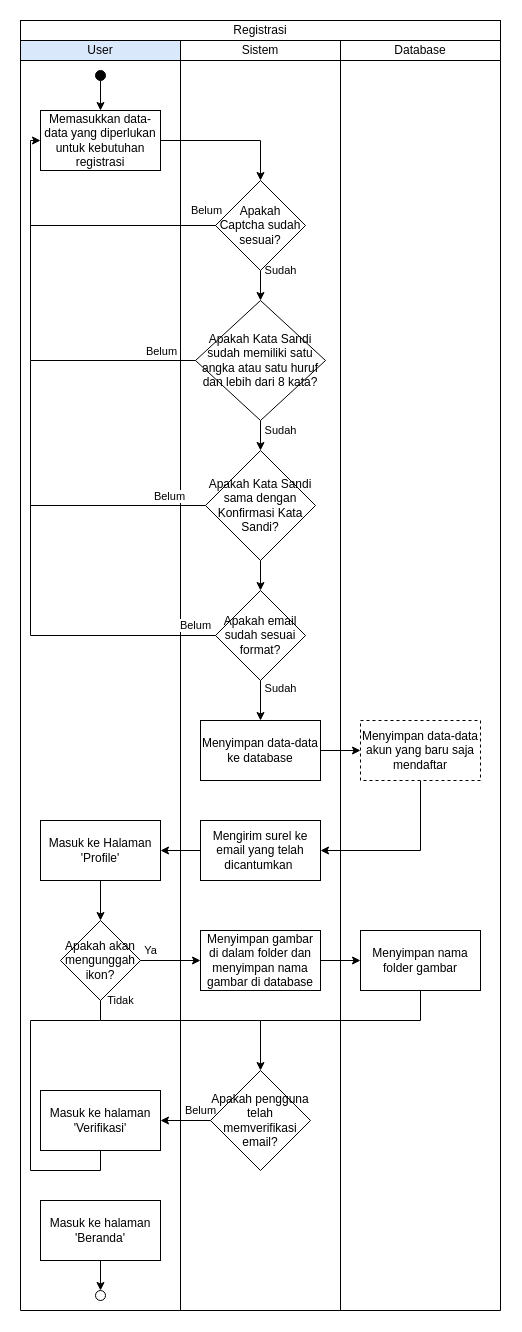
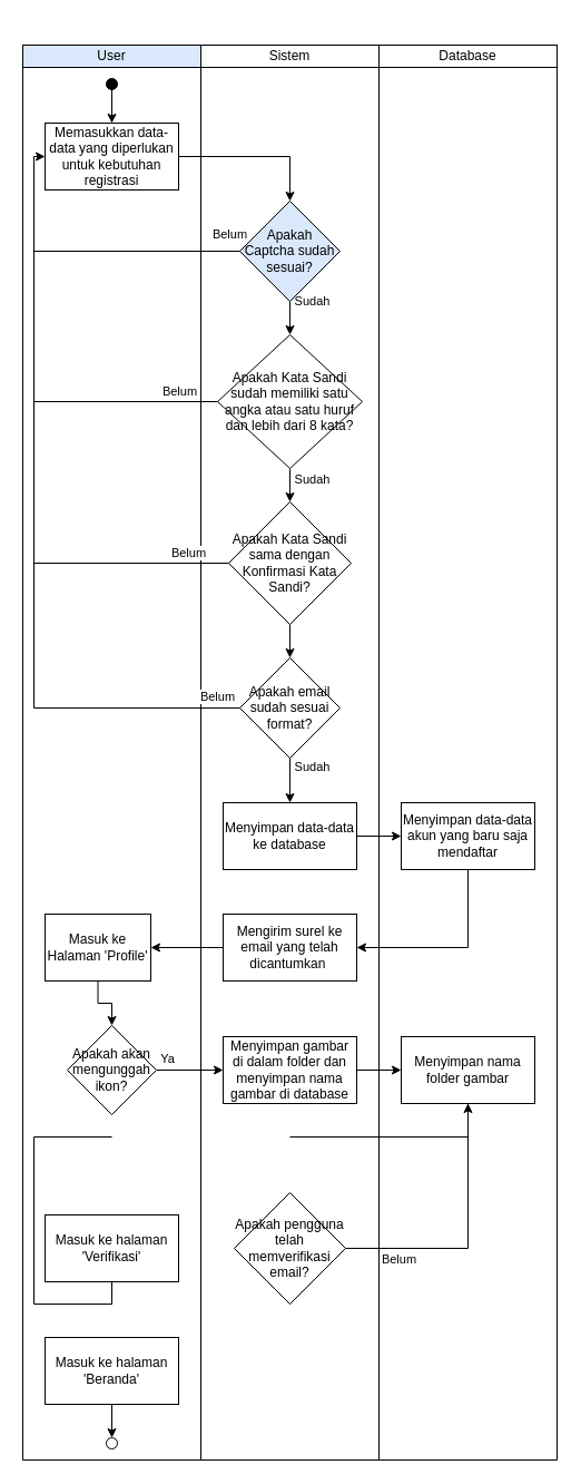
  <mxCell id="0" />
  <mxCell id="1" parent="0" />
  <mxCell id="2" value="User" style="rounded=0;whiteSpace=wrap;html=1;fillColor=#dae8fc;" parent="1" vertex="1"><mxGeometry y="40" width="160" height="20" as="geometry" x="20" /></mxCell>
  <mxCell id="3" value="Sistem" style="rounded=0;whiteSpace=wrap;html=1;" parent="1" vertex="1"><mxGeometry x="180" y="40" width="160" height="20" as="geometry" /></mxCell>
  <mxCell id="4" value="Database" style="rounded=0;whiteSpace=wrap;html=1;" parent="1" vertex="1"><mxGeometry x="340" y="40" width="160" height="20" as="geometry" /></mxCell>
- <mxCell id="5" value="Registrasi" style="rounded=0;whiteSpace=wrap;html=1;" parent="1" vertex="1"><mxGeometry y="20" width="480" height="20" as="geometry" x="20" /></mxCell>
  <mxCell id="6" value="" style="endArrow=none;html=1;rounded=0;entryX=0;entryY=1;entryDx=0;entryDy=0;" parent="1" target="2" edge="1"><mxGeometry width="50" height="50" relative="1" as="geometry"><mxPoint y="1310" as="sourcePoint" x="20" /><mxPoint x="30" y="70" as="targetPoint" /></mxGeometry></mxCell>
  <mxCell id="7" value="" style="endArrow=none;html=1;rounded=0;" parent="1" edge="1"><mxGeometry width="50" height="50" relative="1" as="geometry"><mxPoint x="180" y="1310" as="sourcePoint" /><mxPoint x="180" y="60" as="targetPoint" /></mxGeometry></mxCell>
  <mxCell id="8" value="" style="endArrow=none;html=1;rounded=0;entryX=0;entryY=1;entryDx=0;entryDy=0;" parent="1" edge="1"><mxGeometry width="50" height="50" relative="1" as="geometry"><mxPoint x="340" y="1310" as="sourcePoint" /><mxPoint x="340" y="60" as="targetPoint" /></mxGeometry></mxCell>
  <mxCell id="9" value="" style="endArrow=none;html=1;rounded=0;entryX=0;entryY=1;entryDx=0;entryDy=0;" parent="1" edge="1"><mxGeometry width="50" height="50" relative="1" as="geometry"><mxPoint x="500" y="1310" as="sourcePoint" /><mxPoint x="500" y="60" as="targetPoint" /></mxGeometry></mxCell>
  <mxCell id="10" style="edgeStyle=orthogonalEdgeStyle;rounded=0;orthogonalLoop=1;jettySize=auto;html=1;entryX=0.5;entryY=0;entryDx=0;entryDy=0;" parent="1" source="11" target="13" edge="1"><mxGeometry relative="1" as="geometry" /></mxCell>
  <mxCell id="11" value="" style="ellipse;whiteSpace=wrap;html=1;aspect=fixed;fillColor=#000000;" parent="1" vertex="1"><mxGeometry x="95" y="70" width="10" height="10" as="geometry" /></mxCell>
  <mxCell id="12" style="edgeStyle=orthogonalEdgeStyle;rounded=0;orthogonalLoop=1;jettySize=auto;html=1;entryX=0.5;entryY=0;entryDx=0;entryDy=0;" parent="1" source="13" target="16" edge="1"><mxGeometry relative="1" as="geometry"><mxPoint x="200" y="140" as="targetPoint" /></mxGeometry></mxCell>
  <mxCell id="13" value="Memasukkan data-data yang diperlukan untuk kebutuhan registrasi" style="rounded=0;whiteSpace=wrap;html=1;fillColor=#FFFFFF;" parent="1" vertex="1"><mxGeometry x="40" y="110" width="120" height="60" as="geometry" /></mxCell>
  <mxCell id="14" value="Belum" style="edgeStyle=orthogonalEdgeStyle;rounded=0;orthogonalLoop=1;jettySize=auto;html=1;entryX=0;entryY=0.5;entryDx=0;entryDy=0;" parent="1" target="13" edge="1"><mxGeometry x="-0.9" y="-15" relative="1" as="geometry"><mxPoint x="160" y="245" as="targetPoint" /><Array as="points"><mxPoint x="30" y="225" /><mxPoint x="30" y="140" /></Array><mxPoint as="offset" /><mxPoint x="220" y="225" as="sourcePoint" /></mxGeometry></mxCell>
  <mxCell id="15" value="Sudah" style="edgeStyle=orthogonalEdgeStyle;rounded=0;orthogonalLoop=1;jettySize=auto;html=1;entryX=0.5;entryY=0;entryDx=0;entryDy=0;" edge="1" parent="1" source="16" target="41"><mxGeometry x="-1" y="20" relative="1" as="geometry"><mxPoint as="offset" /></mxGeometry></mxCell>
- <mxCell id="16" value="Apakah Captcha sudah sesuai?" style="rhombus;whiteSpace=wrap;html=1;fillColor=#FFFFFF;" parent="1" vertex="1"><mxGeometry x="215" y="180" width="90" height="90" as="geometry" /></mxCell>
+ <mxCell id="16" value="Apakah Captcha sudah sesuai?" style="rhombus;whiteSpace=wrap;html=1;fillColor=#dae8fc;" parent="1" vertex="1"><mxGeometry x="215" y="180" width="90" height="90" as="geometry" /></mxCell>
  <mxCell id="17" style="edgeStyle=orthogonalEdgeStyle;rounded=0;orthogonalLoop=1;jettySize=auto;html=1;entryX=1;entryY=0.5;entryDx=0;entryDy=0;" parent="1" source="18" target="20" edge="1"><mxGeometry relative="1" as="geometry" /></mxCell>
  <mxCell id="18" value="Mengirim surel ke email yang telah dicantumkan&amp;nbsp;" style="rounded=0;whiteSpace=wrap;html=1;fillColor=#FFFFFF;" parent="1" vertex="1"><mxGeometry x="200" y="820" width="120" height="60" as="geometry" /></mxCell>
  <mxCell id="19" style="edgeStyle=orthogonalEdgeStyle;rounded=0;orthogonalLoop=1;jettySize=auto;html=1;entryX=0.5;entryY=0;entryDx=0;entryDy=0;" parent="1" source="20" target="23" edge="1"><mxGeometry relative="1" as="geometry" /></mxCell>
- <mxCell id="20" value="Masuk ke Halaman 'Profile'" style="rounded=0;whiteSpace=wrap;html=1;fillColor=#FFFFFF;" parent="1" vertex="1"><mxGeometry x="40" y="820" width="120" height="60" as="geometry" /></mxCell>
+ <mxCell id="20" value="Masuk ke Halaman 'Profile'" style="rounded=0;whiteSpace=wrap;html=1;fillColor=#FFFFFF;" parent="1" vertex="1"><mxGeometry x="40" y="820" width="95" height="60" as="geometry" /></mxCell>
  <mxCell id="21" value="Ya" style="edgeStyle=orthogonalEdgeStyle;rounded=0;orthogonalLoop=1;jettySize=auto;html=1;entryX=0;entryY=0.5;entryDx=0;entryDy=0;" parent="1" source="23" target="26" edge="1"><mxGeometry x="-0.667" y="10" relative="1" as="geometry"><mxPoint as="offset" /></mxGeometry></mxCell>
- <mxCell id="22" value="Tidak" style="edgeStyle=orthogonalEdgeStyle;rounded=0;orthogonalLoop=1;jettySize=auto;html=1;entryX=0.5;entryY=0;entryDx=0;entryDy=0;" parent="1" source="23" target="28" edge="1"><mxGeometry x="-0.652" y="20" relative="1" as="geometry"><Array as="points"><mxPoint x="100" y="1020" /><mxPoint x="260" y="1020" /></Array><mxPoint as="offset" /></mxGeometry></mxCell>
  <mxCell id="23" value="Apakah akan mengunggah ikon?" style="rhombus;whiteSpace=wrap;html=1;fillColor=#FFFFFF;" parent="1" vertex="1"><mxGeometry x="60" y="920" width="80" height="80" as="geometry" /></mxCell>
  <mxCell id="24" value="Menyimpan nama folder gambar" style="rounded=0;whiteSpace=wrap;html=1;fillColor=#FFFFFF;" parent="1" vertex="1"><mxGeometry x="360" y="930" width="120" height="60" as="geometry" /></mxCell>
  <mxCell id="25" style="edgeStyle=orthogonalEdgeStyle;rounded=0;orthogonalLoop=1;jettySize=auto;html=1;entryX=0;entryY=0.5;entryDx=0;entryDy=0;" parent="1" source="26" target="24" edge="1"><mxGeometry relative="1" as="geometry" /></mxCell>
  <mxCell id="26" value="Menyimpan gambar di dalam folder dan menyimpan nama gambar di database" style="rounded=0;whiteSpace=wrap;html=1;fillColor=#FFFFFF;" parent="1" vertex="1"><mxGeometry x="200" y="930" width="120" height="60" as="geometry" /></mxCell>
- <mxCell id="27" value="Belum" style="edgeStyle=orthogonalEdgeStyle;rounded=0;orthogonalLoop=1;jettySize=auto;html=1;entryX=1;entryY=0.5;entryDx=0;entryDy=0;" parent="1" source="28" target="30" edge="1"><mxGeometry x="-0.6" y="-10" relative="1" as="geometry"><mxPoint as="offset" /></mxGeometry></mxCell>
+ <mxCell id="27" value="Belum" style="edgeStyle=orthogonalEdgeStyle;rounded=0;orthogonalLoop=1;jettySize=auto;html=1;" parent="1" source="28" target="24" edge="1"><mxGeometry x="-0.6" y="-10" relative="1" as="geometry"><mxPoint as="offset" /></mxGeometry></mxCell>
  <mxCell id="28" value="Apakah pengguna telah memverifikasi email?" style="rhombus;whiteSpace=wrap;html=1;fillColor=#FFFFFF;" parent="1" vertex="1"><mxGeometry x="210" y="1070" width="100" height="100" as="geometry" /></mxCell>
  <mxCell id="29" value="" style="endArrow=none;html=1;rounded=0;entryX=0.5;entryY=1;entryDx=0;entryDy=0;" parent="1" target="24" edge="1"><mxGeometry width="50" height="50" relative="1" as="geometry"><mxPoint x="260" y="1020" as="sourcePoint" /><mxPoint x="420" y="1000" as="targetPoint" /><Array as="points"><mxPoint x="420" y="1020" /></Array></mxGeometry></mxCell>
  <mxCell id="30" value="Masuk ke halaman 'Verifikasi'" style="rounded=0;whiteSpace=wrap;html=1;fillColor=#FFFFFF;" parent="1" vertex="1"><mxGeometry x="40" y="1090" width="120" height="60" as="geometry" /></mxCell>
  <mxCell id="31" value="" style="endArrow=none;html=1;rounded=0;" parent="1" edge="1"><mxGeometry width="50" height="50" relative="1" as="geometry"><mxPoint x="100" y="1020" as="sourcePoint" /><mxPoint x="100" y="1150" as="targetPoint" /><Array as="points"><mxPoint x="30" y="1020" /><mxPoint x="30" y="1170" /><mxPoint x="100" y="1170" /></Array></mxGeometry></mxCell>
  <mxCell id="32" style="edgeStyle=orthogonalEdgeStyle;rounded=0;orthogonalLoop=1;jettySize=auto;html=1;entryX=0.5;entryY=0;entryDx=0;entryDy=0;" parent="1" source="33" target="34" edge="1"><mxGeometry relative="1" as="geometry" /></mxCell>
  <mxCell id="33" value="Masuk ke halaman 'Beranda'" style="rounded=0;whiteSpace=wrap;html=1;fillColor=#FFFFFF;" parent="1" vertex="1"><mxGeometry x="40" y="1200" width="120" height="60" as="geometry" /></mxCell>
  <mxCell id="34" value="" style="ellipse;whiteSpace=wrap;html=1;aspect=fixed;fillColor=#FFFFFF;" parent="1" vertex="1"><mxGeometry x="95" y="1290" width="10" height="10" as="geometry" /></mxCell>
  <mxCell id="35" value="" style="endArrow=none;html=1;rounded=0;" parent="1" edge="1"><mxGeometry width="50" height="50" relative="1" as="geometry"><mxPoint y="1310" as="sourcePoint" x="20" /><mxPoint x="500" y="1310" as="targetPoint" /></mxGeometry></mxCell>
  <mxCell id="36" style="edgeStyle=orthogonalEdgeStyle;rounded=0;orthogonalLoop=1;jettySize=auto;html=1;entryX=1;entryY=0.5;entryDx=0;entryDy=0;" parent="1" source="37" target="18" edge="1"><mxGeometry relative="1" as="geometry"><Array as="points"><mxPoint x="420" y="850" /></Array></mxGeometry></mxCell>
- <mxCell id="37" value="Menyimpan data-data akun yang baru saja mendaftar" style="rounded=0;whiteSpace=wrap;html=1;fillColor=#FFFFFF;dashed=1;" parent="1" vertex="1"><mxGeometry x="360" y="720" width="120" height="60" as="geometry" /></mxCell>
+ <mxCell id="37" value="Menyimpan data-data akun yang baru saja mendaftar" style="rounded=0;whiteSpace=wrap;html=1;fillColor=#FFFFFF;" parent="1" vertex="1"><mxGeometry x="360" y="720" width="120" height="60" as="geometry" /></mxCell>
  <mxCell id="38" style="edgeStyle=orthogonalEdgeStyle;rounded=0;orthogonalLoop=1;jettySize=auto;html=1;entryX=0;entryY=0.5;entryDx=0;entryDy=0;" parent="1" source="39" target="37" edge="1"><mxGeometry relative="1" as="geometry" /></mxCell>
  <mxCell id="39" value="Menyimpan data-data ke database" style="rounded=0;whiteSpace=wrap;html=1;fillColor=#FFFFFF;" parent="1" vertex="1"><mxGeometry x="200" y="720" width="120" height="60" as="geometry" /></mxCell>
  <mxCell id="40" value="Sudah" style="edgeStyle=orthogonalEdgeStyle;rounded=0;orthogonalLoop=1;jettySize=auto;html=1;entryX=0.5;entryY=0;entryDx=0;entryDy=0;" edge="1" parent="1" source="41" target="45"><mxGeometry x="0.2" y="20" relative="1" as="geometry"><mxPoint as="offset" /></mxGeometry></mxCell>
  <mxCell id="41" value="Apakah Kata Sandi sudah memiliki satu angka atau satu huruf dan lebih dari 8 kata?" style="rhombus;whiteSpace=wrap;html=1;fillColor=#FFFFFF;" vertex="1" parent="1"><mxGeometry x="195" y="300" width="130" height="120" as="geometry" /></mxCell>
  <mxCell id="42" value="" style="endArrow=none;html=1;rounded=0;exitX=0;exitY=0.5;exitDx=0;exitDy=0;" edge="1" parent="1" source="41"><mxGeometry width="50" height="50" relative="1" as="geometry"><mxPoint x="260" y="320" as="sourcePoint" /><mxPoint x="30" y="220" as="targetPoint" /><Array as="points"><mxPoint x="30" y="360" /></Array></mxGeometry></mxCell>
  <mxCell id="43" value="Belum" style="edgeLabel;html=1;align=center;verticalAlign=middle;resizable=0;points=[];" vertex="1" connectable="0" parent="42"><mxGeometry x="-0.725" y="3" relative="1" as="geometry"><mxPoint x="7" y="-13" as="offset" /></mxGeometry></mxCell>
  <mxCell id="44" style="edgeStyle=orthogonalEdgeStyle;rounded=0;orthogonalLoop=1;jettySize=auto;html=1;entryX=0.5;entryY=0;entryDx=0;entryDy=0;" edge="1" parent="1" source="45" target="49"><mxGeometry relative="1" as="geometry" /></mxCell>
  <mxCell id="45" value="Apakah Kata Sandi sama dengan Konfirmasi Kata Sandi?" style="rhombus;whiteSpace=wrap;html=1;fillColor=#FFFFFF;" vertex="1" parent="1"><mxGeometry x="205" y="450" width="110" height="110" as="geometry" /></mxCell>
  <mxCell id="46" value="" style="endArrow=none;html=1;rounded=0;exitX=0;exitY=0.5;exitDx=0;exitDy=0;" edge="1" parent="1" source="45"><mxGeometry width="50" height="50" relative="1" as="geometry"><mxPoint x="195" y="500" as="sourcePoint" /><mxPoint x="30" y="360" as="targetPoint" /><Array as="points"><mxPoint x="30" y="505" /></Array></mxGeometry></mxCell>
  <mxCell id="47" value="Belum" style="edgeLabel;html=1;align=center;verticalAlign=middle;resizable=0;points=[];" vertex="1" connectable="0" parent="46"><mxGeometry x="-0.725" y="3" relative="1" as="geometry"><mxPoint x="7" y="-13" as="offset" /></mxGeometry></mxCell>
  <mxCell id="48" value="Sudah" style="edgeStyle=orthogonalEdgeStyle;rounded=0;orthogonalLoop=1;jettySize=auto;html=1;entryX=0.5;entryY=0;entryDx=0;entryDy=0;" edge="1" parent="1" source="49" target="39"><mxGeometry x="-0.6" y="20" relative="1" as="geometry"><mxPoint as="offset" /></mxGeometry></mxCell>
  <mxCell id="49" value="Apakah email sudah sesuai format?" style="rhombus;whiteSpace=wrap;html=1;fillColor=#FFFFFF;" vertex="1" parent="1"><mxGeometry x="215" y="590" width="90" height="90" as="geometry" /></mxCell>
  <mxCell id="50" value="Belum" style="endArrow=none;html=1;rounded=0;exitX=0;exitY=0.5;exitDx=0;exitDy=0;" edge="1" parent="1" source="49"><mxGeometry x="-0.875" y="-10" width="50" height="50" relative="1" as="geometry"><mxPoint x="260" y="610" as="sourcePoint" /><mxPoint x="30" y="500" as="targetPoint" /><Array as="points"><mxPoint x="30" y="635" /></Array><mxPoint as="offset" /></mxGeometry></mxCell>
